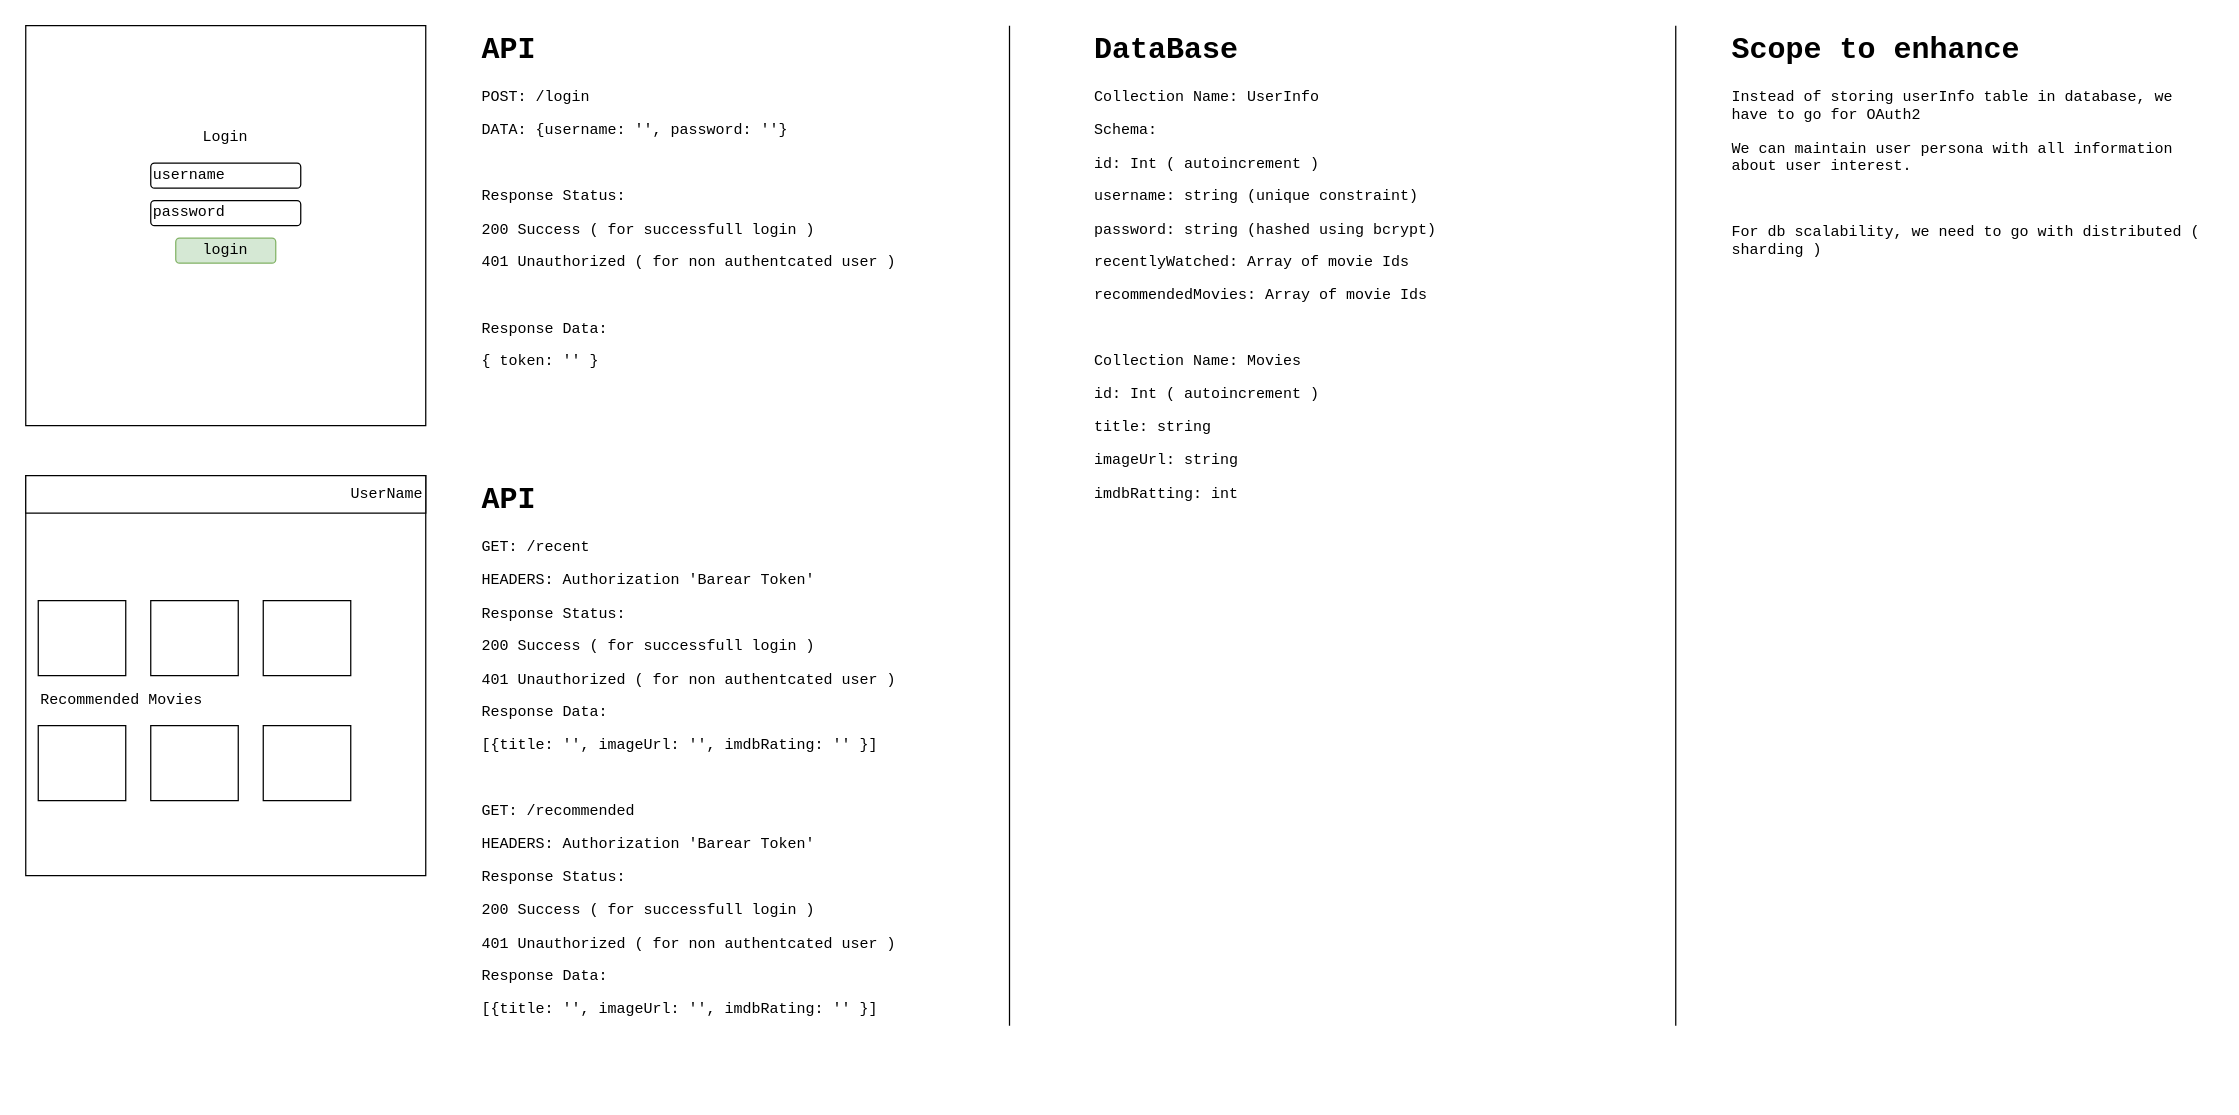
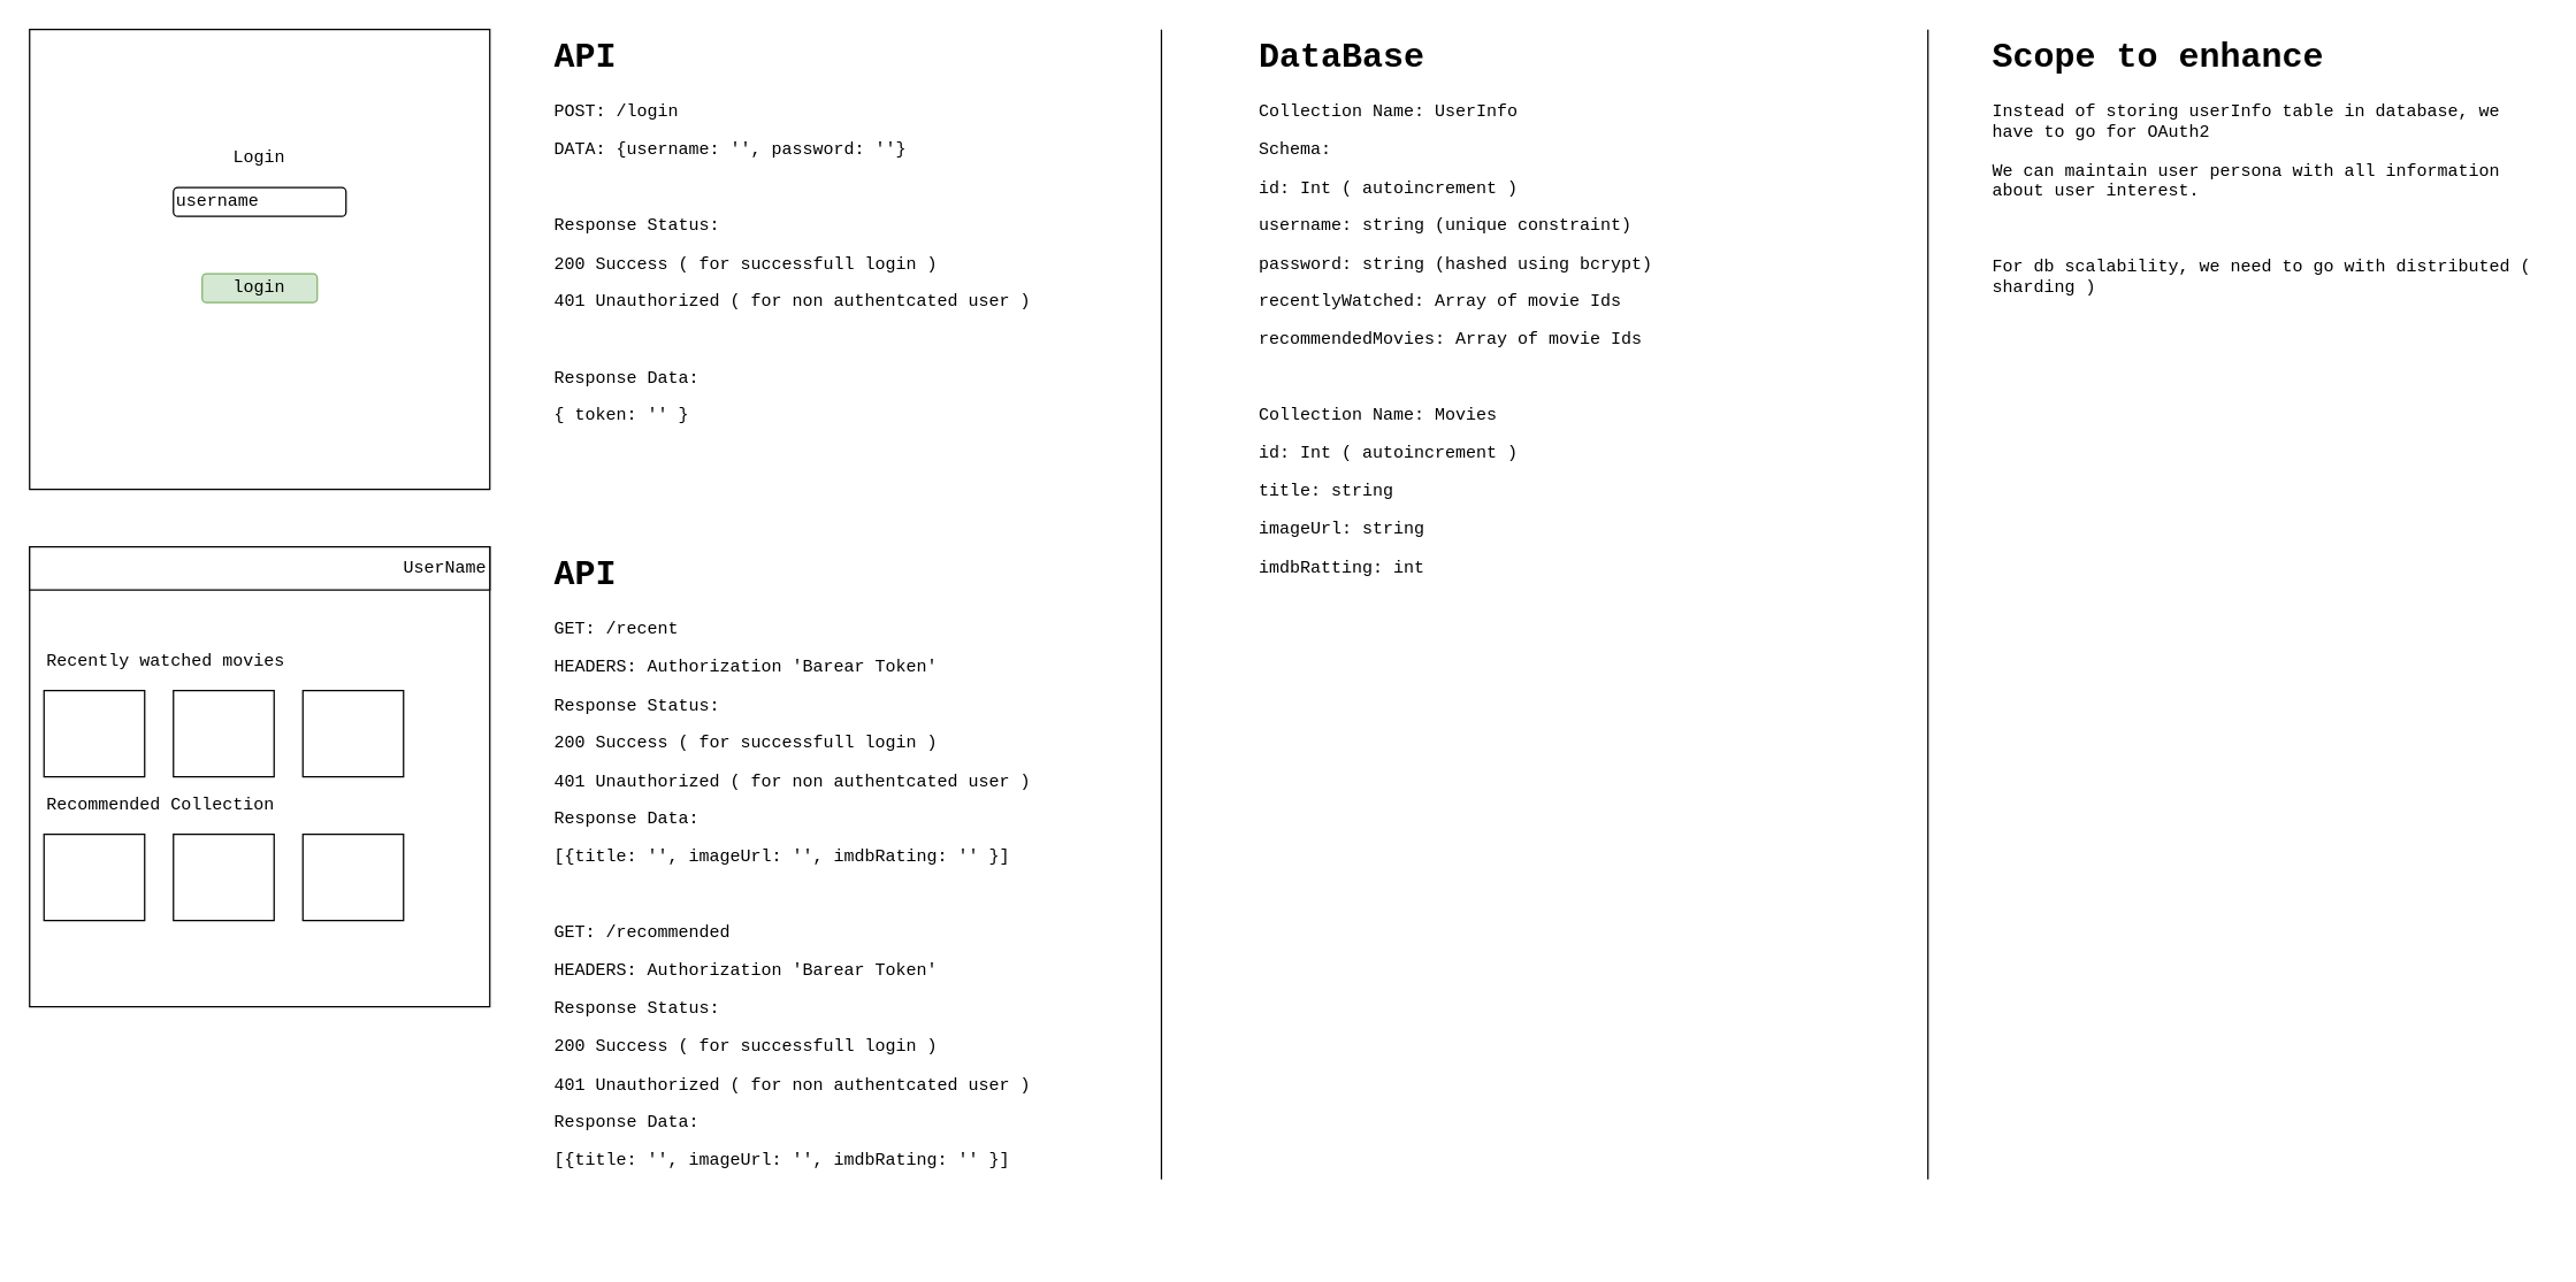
  <mxCell id="0" />
  <mxCell id="1" parent="0" />
  <mxCell id="2" value="" style="rounded=0;whiteSpace=wrap;html=1;fontFamily=Courier New;" vertex="1" parent="1"><mxGeometry x="20" y="380" width="320" height="320" as="geometry" /></mxCell>
  <mxCell id="3" value="UserName" style="rounded=0;whiteSpace=wrap;html=1;align=right;fontFamily=Courier New;" vertex="1" parent="1"><mxGeometry x="20" y="380" width="320" height="30" as="geometry" /></mxCell>
+ <mxCell id="4" value="Recently watched movies" style="text;html=1;strokeColor=none;fillColor=none;align=left;verticalAlign=middle;whiteSpace=wrap;rounded=0;fontFamily=Courier New;" vertex="1" parent="1"><mxGeometry x="30" y="450" width="180" height="20" as="geometry" /></mxCell>
  <mxCell id="5" value="" style="rounded=0;whiteSpace=wrap;html=1;fontFamily=Courier New;align=right;" vertex="1" parent="1"><mxGeometry x="30" y="480" width="70" height="60" as="geometry" /></mxCell>
  <mxCell id="6" value="" style="rounded=0;whiteSpace=wrap;html=1;fontFamily=Courier New;align=right;" vertex="1" parent="1"><mxGeometry x="120" y="480" width="70" height="60" as="geometry" /></mxCell>
  <mxCell id="7" value="" style="rounded=0;whiteSpace=wrap;html=1;fontFamily=Courier New;align=right;" vertex="1" parent="1"><mxGeometry x="210" y="480" width="70" height="60" as="geometry" /></mxCell>
- <mxCell id="8" value="Recommended Movies" style="text;html=1;strokeColor=none;fillColor=none;align=left;verticalAlign=middle;whiteSpace=wrap;rounded=0;fontFamily=Courier New;" vertex="1" parent="1"><mxGeometry x="30" y="550" width="180" height="20" as="geometry" /></mxCell>
+ <mxCell id="8" value="Recommended Collection" style="text;html=1;strokeColor=none;fillColor=none;align=left;verticalAlign=middle;whiteSpace=wrap;rounded=0;fontFamily=Courier New;" vertex="1" parent="1"><mxGeometry x="30" y="550" width="180" height="20" as="geometry" /></mxCell>
  <mxCell id="9" value="" style="rounded=0;whiteSpace=wrap;html=1;fontFamily=Courier New;align=right;" vertex="1" parent="1"><mxGeometry x="30" y="580" width="70" height="60" as="geometry" /></mxCell>
  <mxCell id="10" value="" style="rounded=0;whiteSpace=wrap;html=1;fontFamily=Courier New;align=right;" vertex="1" parent="1"><mxGeometry x="120" y="580" width="70" height="60" as="geometry" /></mxCell>
  <mxCell id="11" value="" style="rounded=0;whiteSpace=wrap;html=1;fontFamily=Courier New;align=right;" vertex="1" parent="1"><mxGeometry x="210" y="580" width="70" height="60" as="geometry" /></mxCell>
  <mxCell id="12" value="" style="rounded=0;whiteSpace=wrap;html=1;fontFamily=Courier New;" vertex="1" parent="1"><mxGeometry x="20" y="20" width="320" height="320" as="geometry" /></mxCell>
  <mxCell id="13" value="Login" style="text;html=1;strokeColor=none;fillColor=none;align=center;verticalAlign=middle;whiteSpace=wrap;rounded=0;fontFamily=Courier New;" vertex="1" parent="1"><mxGeometry x="160" y="100" width="40" height="20" as="geometry" /></mxCell>
  <mxCell id="14" value="username" style="rounded=1;whiteSpace=wrap;html=1;fontFamily=Courier New;align=left;" vertex="1" parent="1"><mxGeometry x="120" y="130" width="120" height="20" as="geometry" /></mxCell>
- <mxCell id="15" value="password" style="rounded=1;whiteSpace=wrap;html=1;fontFamily=Courier New;align=left;" vertex="1" parent="1"><mxGeometry x="120" y="160" width="120" height="20" as="geometry" /></mxCell>
  <mxCell id="16" value="login" style="rounded=1;whiteSpace=wrap;html=1;fontFamily=Courier New;align=center;fillColor=#d5e8d4;strokeColor=#82b366;" vertex="1" parent="1"><mxGeometry x="140" y="190" width="80" height="20" as="geometry" /></mxCell>
  <mxCell id="17" value="&lt;h1&gt;API&lt;/h1&gt;&lt;p&gt;POST: /login&lt;/p&gt;&lt;p&gt;DATA: {username: '', password: ''}&lt;/p&gt;&lt;p&gt;&lt;br&gt;&lt;/p&gt;&lt;p&gt;Response Status:&amp;nbsp;&lt;/p&gt;&lt;p&gt;200 Success ( for successfull login )&lt;/p&gt;&lt;p&gt;401 Unauthorized ( for non authentcated user )&lt;/p&gt;&lt;p&gt;&lt;br&gt;&lt;/p&gt;&lt;p&gt;Response Data:&amp;nbsp;&lt;/p&gt;&lt;p&gt;{ token: '' }&amp;nbsp;&lt;/p&gt;" style="text;html=1;strokeColor=none;fillColor=none;spacing=5;spacingTop=-20;whiteSpace=wrap;overflow=hidden;rounded=0;fontFamily=Courier New;align=left;" vertex="1" parent="1"><mxGeometry x="380" y="20" width="389" height="280" as="geometry" /></mxCell>
  <mxCell id="18" value="&lt;h1&gt;DataBase&lt;/h1&gt;&lt;p&gt;Collection Name: UserInfo&lt;/p&gt;&lt;p&gt;&lt;span&gt;Schema:&amp;nbsp;&lt;/span&gt;&lt;br&gt;&lt;/p&gt;&lt;p&gt;id: Int ( autoincrement )&lt;/p&gt;&lt;p&gt;username: string (unique constraint)&lt;/p&gt;&lt;p&gt;password: string (hashed using bcrypt)&lt;/p&gt;&lt;p&gt;recentlyWatched: Array of movie Ids&lt;/p&gt;&lt;p&gt;recommendedMovies: Array of movie Ids&lt;/p&gt;&lt;p&gt;&lt;br&gt;&lt;/p&gt;&lt;p&gt;Collection Name: Movies&lt;/p&gt;&lt;p&gt;id: Int ( autoincrement )&amp;nbsp;&lt;/p&gt;&lt;p&gt;title: string&lt;/p&gt;&lt;p&gt;imageUrl: string&lt;/p&gt;&lt;p&gt;imdbRatting: int&lt;/p&gt;" style="text;html=1;strokeColor=none;fillColor=none;spacing=5;spacingTop=-20;whiteSpace=wrap;overflow=hidden;rounded=0;fontFamily=Courier New;align=left;" vertex="1" parent="1"><mxGeometry x="870" y="20" width="389" height="400" as="geometry" /></mxCell>
  <mxCell id="19" value="" style="endArrow=none;html=1;fontFamily=Courier New;" edge="1" parent="1"><mxGeometry width="50" height="50" relative="1" as="geometry"><mxPoint x="807" y="820" as="sourcePoint" /><mxPoint x="807" y="20" as="targetPoint" /></mxGeometry></mxCell>
  <mxCell id="20" value="&lt;h1&gt;API&lt;/h1&gt;&lt;p&gt;GET: /recent&lt;/p&gt;&lt;p&gt;HEADERS: Authorization 'Barear Token'&lt;/p&gt;&lt;p&gt;&lt;span&gt;Response Status:&amp;nbsp;&lt;/span&gt;&lt;br&gt;&lt;/p&gt;&lt;p&gt;200 Success ( for successfull login )&lt;/p&gt;&lt;p&gt;401 Unauthorized ( for non authentcated user )&lt;/p&gt;&lt;p&gt;&lt;span&gt;Response Data:&amp;nbsp;&lt;/span&gt;&lt;br&gt;&lt;/p&gt;&lt;p&gt;[{title: '', imageUrl: '', imdbRating: '' }]&amp;nbsp;&lt;/p&gt;&lt;p&gt;&lt;br&gt;&lt;/p&gt;&lt;p&gt;GET: /recommended&lt;/p&gt;&lt;p&gt;HEADERS: Authorization 'Barear Token'&lt;/p&gt;&lt;p&gt;Response Status:&amp;nbsp;&lt;br&gt;&lt;/p&gt;&lt;p&gt;200 Success ( for successfull login )&lt;/p&gt;&lt;p&gt;401 Unauthorized ( for non authentcated user )&lt;/p&gt;&lt;p&gt;Response Data:&amp;nbsp;&lt;br&gt;&lt;/p&gt;&lt;p&gt;[{title: '', imageUrl: '', imdbRating: '' }]&amp;nbsp;&lt;/p&gt;&lt;p&gt;&lt;br&gt;&lt;/p&gt;&lt;p&gt;&lt;br&gt;&lt;/p&gt;" style="text;html=1;strokeColor=none;fillColor=none;spacing=5;spacingTop=-20;whiteSpace=wrap;overflow=hidden;rounded=0;fontFamily=Courier New;align=left;" vertex="1" parent="1"><mxGeometry x="380" y="380" width="389" height="490" as="geometry" /></mxCell>
  <mxCell id="21" value="" style="endArrow=none;html=1;fontFamily=Courier New;" edge="1" parent="1"><mxGeometry width="50" height="50" relative="1" as="geometry"><mxPoint x="1340" y="820" as="sourcePoint" /><mxPoint x="1340" y="20" as="targetPoint" /></mxGeometry></mxCell>
  <mxCell id="22" value="&lt;h1&gt;Scope to enhance&lt;/h1&gt;&lt;p&gt;Instead of storing userInfo table in database, we have to go for OAuth2&amp;nbsp;&lt;/p&gt;&lt;p&gt;We can maintain user persona with all information about user interest.&lt;/p&gt;&lt;p&gt;&lt;br&gt;&lt;/p&gt;&lt;p&gt;For db scalability, we need to go with distributed ( sharding )&amp;nbsp;&lt;/p&gt;&lt;p&gt;&lt;br&gt;&lt;/p&gt;" style="text;html=1;strokeColor=none;fillColor=none;spacing=5;spacingTop=-20;whiteSpace=wrap;overflow=hidden;rounded=0;fontFamily=Courier New;align=left;" vertex="1" parent="1"><mxGeometry x="1380" y="20" width="389" height="220" as="geometry" /></mxCell>
